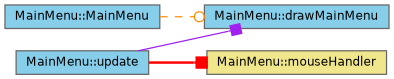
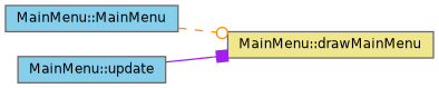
  digraph {
    rankdir=LR
    node [color=grey40 fillcolor=skyblue fontname=Helvetica fontsize=10 shape=box style=filled]
    edge [arrowhead=box fontname=Helvetica fontsize=10 labelfontname=Helvetica labelfontsize=10]
    n1 [color=gray40 fontcolor=black height=0.2 label="MainMenu::MainMenu" width=0.4]
-   n2 [height=0.2 label="MainMenu::drawMainMenu" width=0.4]
+   n2 [fillcolor=khaki height=0.2 label="MainMenu::drawMainMenu" width=0.4]
    n3 [height=0.2 label="MainMenu::update" width=0.4]
-   n4 [fillcolor=khaki height=0.2 label="MainMenu::mouseHandler" width=0.4]
    n1 -> n2 [arrowhead=odot color=darkorange style=dashed]
    n3 -> n2 [color=purple style=solid]
-   n3 -> n4 [color=red style=bold]
  }
